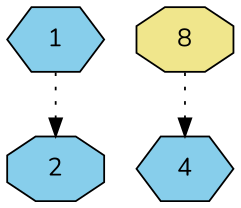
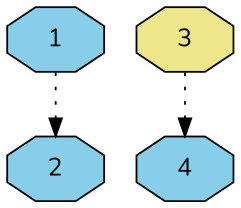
  digraph {
    fontname=Nunito
    node [fillcolor=skyblue fontname=Nunito shape=hexagon style=filled]
    edge [fontname=Nunito style=dotted]
-   n1 [label=1]
+   n1 [label=1 shape=octagon]
    n2 [label=2 shape=octagon]
-   n3 [fillcolor=khaki label=8 shape=octagon]
-   n4 [label=4]
+   n3 [fillcolor=khaki label=3 shape=octagon]
+   n4 [label=4 shape=octagon]
    n1 -> n2
    n3 -> n4
  }
